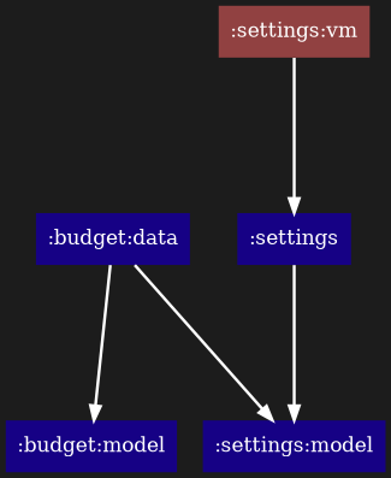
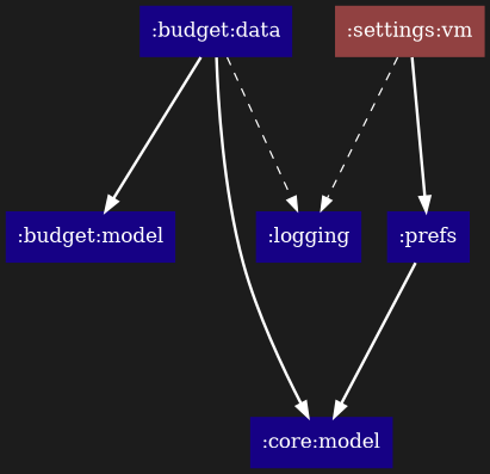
  digraph {
    bgcolor="#1c1c1c"
    rankdir=TB
    ranksep=1.5
    node [color=transparent fillcolor="#160185" fontcolor=white shape=box style=filled]
    edge [arrowhead=normal color=white style=bold]
    ":budget:data"
    ":budget:model"
-   ":core:model" [label=":settings:model"]
-   ":prefs" [label=":settings"]
+   ":core:model"
+   ":logging"
+   ":prefs"
    ":settings:vm" [fillcolor="#914141"]
    ":budget:data" -> ":budget:model"
    ":budget:data" -> ":core:model"
+   ":budget:data" -> ":logging" [style=dashed]
    ":prefs" -> ":core:model"
+   ":settings:vm" -> ":logging" [style=dashed]
    ":settings:vm" -> ":prefs"
  }
